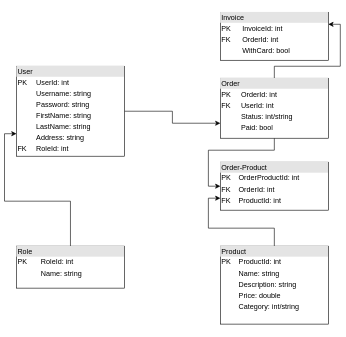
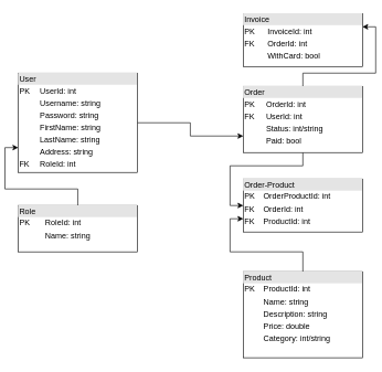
  <mxCell id="0" />
  <mxCell id="1" parent="0" />
  <mxCell id="2" style="edgeStyle=orthogonalEdgeStyle;rounded=0;orthogonalLoop=1;jettySize=auto;html=1;entryX=0;entryY=0.75;entryDx=0;entryDy=0;" parent="1" source="3" target="8" edge="1"><mxGeometry relative="1" as="geometry" /></mxCell>
  <mxCell id="3" value="&lt;div style=&quot;box-sizing: border-box ; width: 100% ; background: #e4e4e4 ; padding: 2px&quot;&gt;User&lt;/div&gt;&lt;table style=&quot;width: 100% ; font-size: 1em&quot; cellpadding=&quot;2&quot; cellspacing=&quot;0&quot;&gt;&lt;tbody&gt;&lt;tr&gt;&lt;td&gt;PK&lt;/td&gt;&lt;td&gt;UserId: int&lt;/td&gt;&lt;/tr&gt;&lt;tr&gt;&lt;td&gt;&lt;br&gt;&lt;/td&gt;&lt;td&gt;Username: string&lt;/td&gt;&lt;/tr&gt;&lt;tr&gt;&lt;td&gt;&lt;br&gt;&lt;/td&gt;&lt;td&gt;Password: string&lt;/td&gt;&lt;/tr&gt;&lt;tr&gt;&lt;td&gt;&lt;br&gt;&lt;/td&gt;&lt;td&gt;FirstName: string&lt;/td&gt;&lt;/tr&gt;&lt;tr&gt;&lt;td&gt;&lt;br&gt;&lt;/td&gt;&lt;td&gt;LastName: string&lt;/td&gt;&lt;/tr&gt;&lt;tr&gt;&lt;td&gt;&lt;br&gt;&lt;/td&gt;&lt;td&gt;Address: string&lt;/td&gt;&lt;/tr&gt;&lt;tr&gt;&lt;td&gt;FK&lt;/td&gt;&lt;td&gt;RoleId: int&lt;/td&gt;&lt;/tr&gt;&lt;/tbody&gt;&lt;/table&gt;" style="verticalAlign=top;align=left;overflow=fill;html=1;" parent="1" vertex="1"><mxGeometry x="20" y="110" width="180" height="150" as="geometry" /></mxCell>
  <mxCell id="4" style="edgeStyle=orthogonalEdgeStyle;rounded=0;orthogonalLoop=1;jettySize=auto;html=1;entryX=0;entryY=0.75;entryDx=0;entryDy=0;" parent="1" source="5" target="10" edge="1"><mxGeometry relative="1" as="geometry" /></mxCell>
  <mxCell id="5" value="&lt;div style=&quot;box-sizing: border-box ; width: 100% ; background: #e4e4e4 ; padding: 2px&quot;&gt;Product&lt;/div&gt;&lt;table style=&quot;width: 100% ; font-size: 1em&quot; cellpadding=&quot;2&quot; cellspacing=&quot;0&quot;&gt;&lt;tbody&gt;&lt;tr&gt;&lt;td&gt;PK&lt;/td&gt;&lt;td&gt;ProductId: int&lt;/td&gt;&lt;/tr&gt;&lt;tr&gt;&lt;td&gt;&lt;br&gt;&lt;/td&gt;&lt;td&gt;Name: string&lt;/td&gt;&lt;/tr&gt;&lt;tr&gt;&lt;td&gt;&lt;/td&gt;&lt;td&gt;Description: string&lt;/td&gt;&lt;/tr&gt;&lt;tr&gt;&lt;td&gt;&lt;br&gt;&lt;/td&gt;&lt;td&gt;Price: double&lt;/td&gt;&lt;/tr&gt;&lt;tr&gt;&lt;td&gt;&lt;br&gt;&lt;/td&gt;&lt;td&gt;Category: int/string&lt;/td&gt;&lt;/tr&gt;&lt;/tbody&gt;&lt;/table&gt;" style="verticalAlign=top;align=left;overflow=fill;html=1;" parent="1" vertex="1"><mxGeometry x="360" y="410" width="180" height="130" as="geometry" /></mxCell>
  <mxCell id="6" style="edgeStyle=orthogonalEdgeStyle;rounded=0;orthogonalLoop=1;jettySize=auto;html=1;entryX=0;entryY=0.5;entryDx=0;entryDy=0;" parent="1" source="8" target="10" edge="1"><mxGeometry relative="1" as="geometry" /></mxCell>
  <mxCell id="7" style="edgeStyle=orthogonalEdgeStyle;rounded=0;orthogonalLoop=1;jettySize=auto;html=1;entryX=1;entryY=0.25;entryDx=0;entryDy=0;" parent="1" source="8" target="9" edge="1"><mxGeometry relative="1" as="geometry" /></mxCell>
  <mxCell id="8" value="&lt;div style=&quot;box-sizing: border-box ; width: 100% ; background: #e4e4e4 ; padding: 2px&quot;&gt;Order&lt;/div&gt;&lt;table style=&quot;width: 100% ; font-size: 1em&quot; cellpadding=&quot;2&quot; cellspacing=&quot;0&quot;&gt;&lt;tbody&gt;&lt;tr&gt;&lt;td&gt;PK&lt;/td&gt;&lt;td&gt;OrderId: int&lt;/td&gt;&lt;/tr&gt;&lt;tr&gt;&lt;td&gt;FK&lt;/td&gt;&lt;td&gt;UserId: int&lt;/td&gt;&lt;/tr&gt;&lt;tr&gt;&lt;td&gt;&lt;br&gt;&lt;/td&gt;&lt;td&gt;Status: int/string&lt;/td&gt;&lt;/tr&gt;&lt;tr&gt;&lt;td&gt;&lt;br&gt;&lt;/td&gt;&lt;td&gt;Paid: bool&lt;/td&gt;&lt;/tr&gt;&lt;/tbody&gt;&lt;/table&gt;" style="verticalAlign=top;align=left;overflow=fill;html=1;" parent="1" vertex="1"><mxGeometry x="360" y="130" width="180" height="100" as="geometry" /></mxCell>
  <mxCell id="9" value="&lt;div style=&quot;box-sizing: border-box ; width: 100% ; background: #e4e4e4 ; padding: 2px&quot;&gt;Invoice&lt;/div&gt;&lt;table style=&quot;width: 100% ; font-size: 1em&quot; cellpadding=&quot;2&quot; cellspacing=&quot;0&quot;&gt;&lt;tbody&gt;&lt;tr&gt;&lt;td&gt;PK&lt;/td&gt;&lt;td&gt;InvoiceId: int&lt;/td&gt;&lt;/tr&gt;&lt;tr&gt;&lt;td&gt;FK&lt;/td&gt;&lt;td&gt;OrderId: int&lt;/td&gt;&lt;/tr&gt;&lt;tr&gt;&lt;td&gt;&lt;br&gt;&lt;/td&gt;&lt;td&gt;WithCard: bool&lt;/td&gt;&lt;/tr&gt;&lt;/tbody&gt;&lt;/table&gt;" style="verticalAlign=top;align=left;overflow=fill;html=1;" parent="1" vertex="1"><mxGeometry x="360" y="20" width="180" height="80" as="geometry" /></mxCell>
  <mxCell id="10" value="&lt;div style=&quot;box-sizing: border-box ; width: 100% ; background: #e4e4e4 ; padding: 2px&quot;&gt;Order-Product&lt;/div&gt;&lt;table style=&quot;width: 100% ; font-size: 1em&quot; cellpadding=&quot;2&quot; cellspacing=&quot;0&quot;&gt;&lt;tbody&gt;&lt;tr&gt;&lt;td&gt;PK&lt;/td&gt;&lt;td&gt;OrderProductId: int&lt;/td&gt;&lt;/tr&gt;&lt;tr&gt;&lt;td&gt;FK&lt;/td&gt;&lt;td&gt;OrderId: int&lt;/td&gt;&lt;/tr&gt;&lt;tr&gt;&lt;td&gt;FK&lt;/td&gt;&lt;td&gt;ProductId: int&lt;/td&gt;&lt;/tr&gt;&lt;/tbody&gt;&lt;/table&gt;" style="verticalAlign=top;align=left;overflow=fill;html=1;" parent="1" vertex="1"><mxGeometry x="360" y="270" width="180" height="80" as="geometry" /></mxCell>
  <mxCell id="11" style="edgeStyle=orthogonalEdgeStyle;rounded=0;orthogonalLoop=1;jettySize=auto;html=1;entryX=0;entryY=0.75;entryDx=0;entryDy=0;" parent="1" source="12" target="3" edge="1"><mxGeometry relative="1" as="geometry" /></mxCell>
- <mxCell id="12" value="&lt;div style=&quot;box-sizing: border-box ; width: 100% ; background: #e4e4e4 ; padding: 2px&quot;&gt;Role&lt;/div&gt;&lt;table style=&quot;width: 100% ; font-size: 1em&quot; cellpadding=&quot;2&quot; cellspacing=&quot;0&quot;&gt;&lt;tbody&gt;&lt;tr&gt;&lt;td&gt;PK&lt;/td&gt;&lt;td&gt;RoleId: int&lt;/td&gt;&lt;/tr&gt;&lt;tr&gt;&lt;td&gt;&lt;br&gt;&lt;/td&gt;&lt;td&gt;Name: string&lt;/td&gt;&lt;/tr&gt;&lt;/tbody&gt;&lt;/table&gt;" style="verticalAlign=top;align=left;overflow=fill;html=1;" parent="1" vertex="1"><mxGeometry x="20" y="410" width="180" height="70" as="geometry" /></mxCell>
+ <mxCell id="12" value="&lt;div style=&quot;box-sizing: border-box ; width: 100% ; background: #e4e4e4 ; padding: 2px&quot;&gt;Role&lt;/div&gt;&lt;table style=&quot;width: 100% ; font-size: 1em&quot; cellpadding=&quot;2&quot; cellspacing=&quot;0&quot;&gt;&lt;tbody&gt;&lt;tr&gt;&lt;td&gt;PK&lt;/td&gt;&lt;td&gt;RoleId: int&lt;/td&gt;&lt;/tr&gt;&lt;tr&gt;&lt;td&gt;&lt;br&gt;&lt;/td&gt;&lt;td&gt;Name: string&lt;/td&gt;&lt;/tr&gt;&lt;/tbody&gt;&lt;/table&gt;" style="verticalAlign=top;align=left;overflow=fill;html=1;" parent="1" vertex="1"><mxGeometry x="20" y="310" width="180" height="70" as="geometry" /></mxCell>
